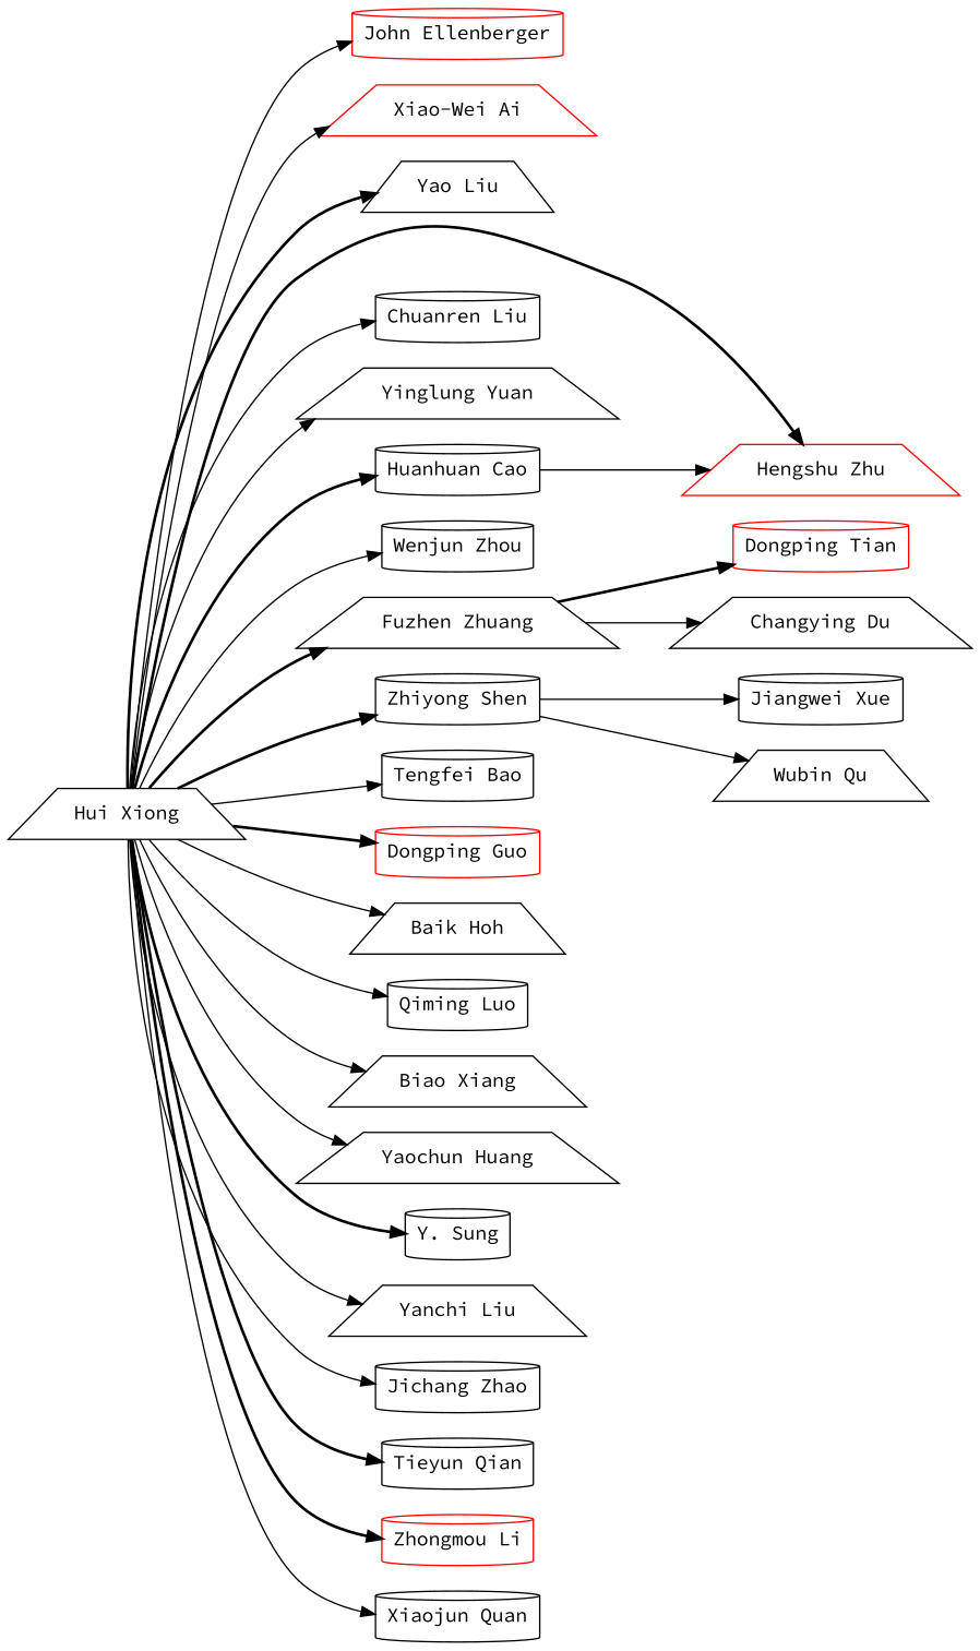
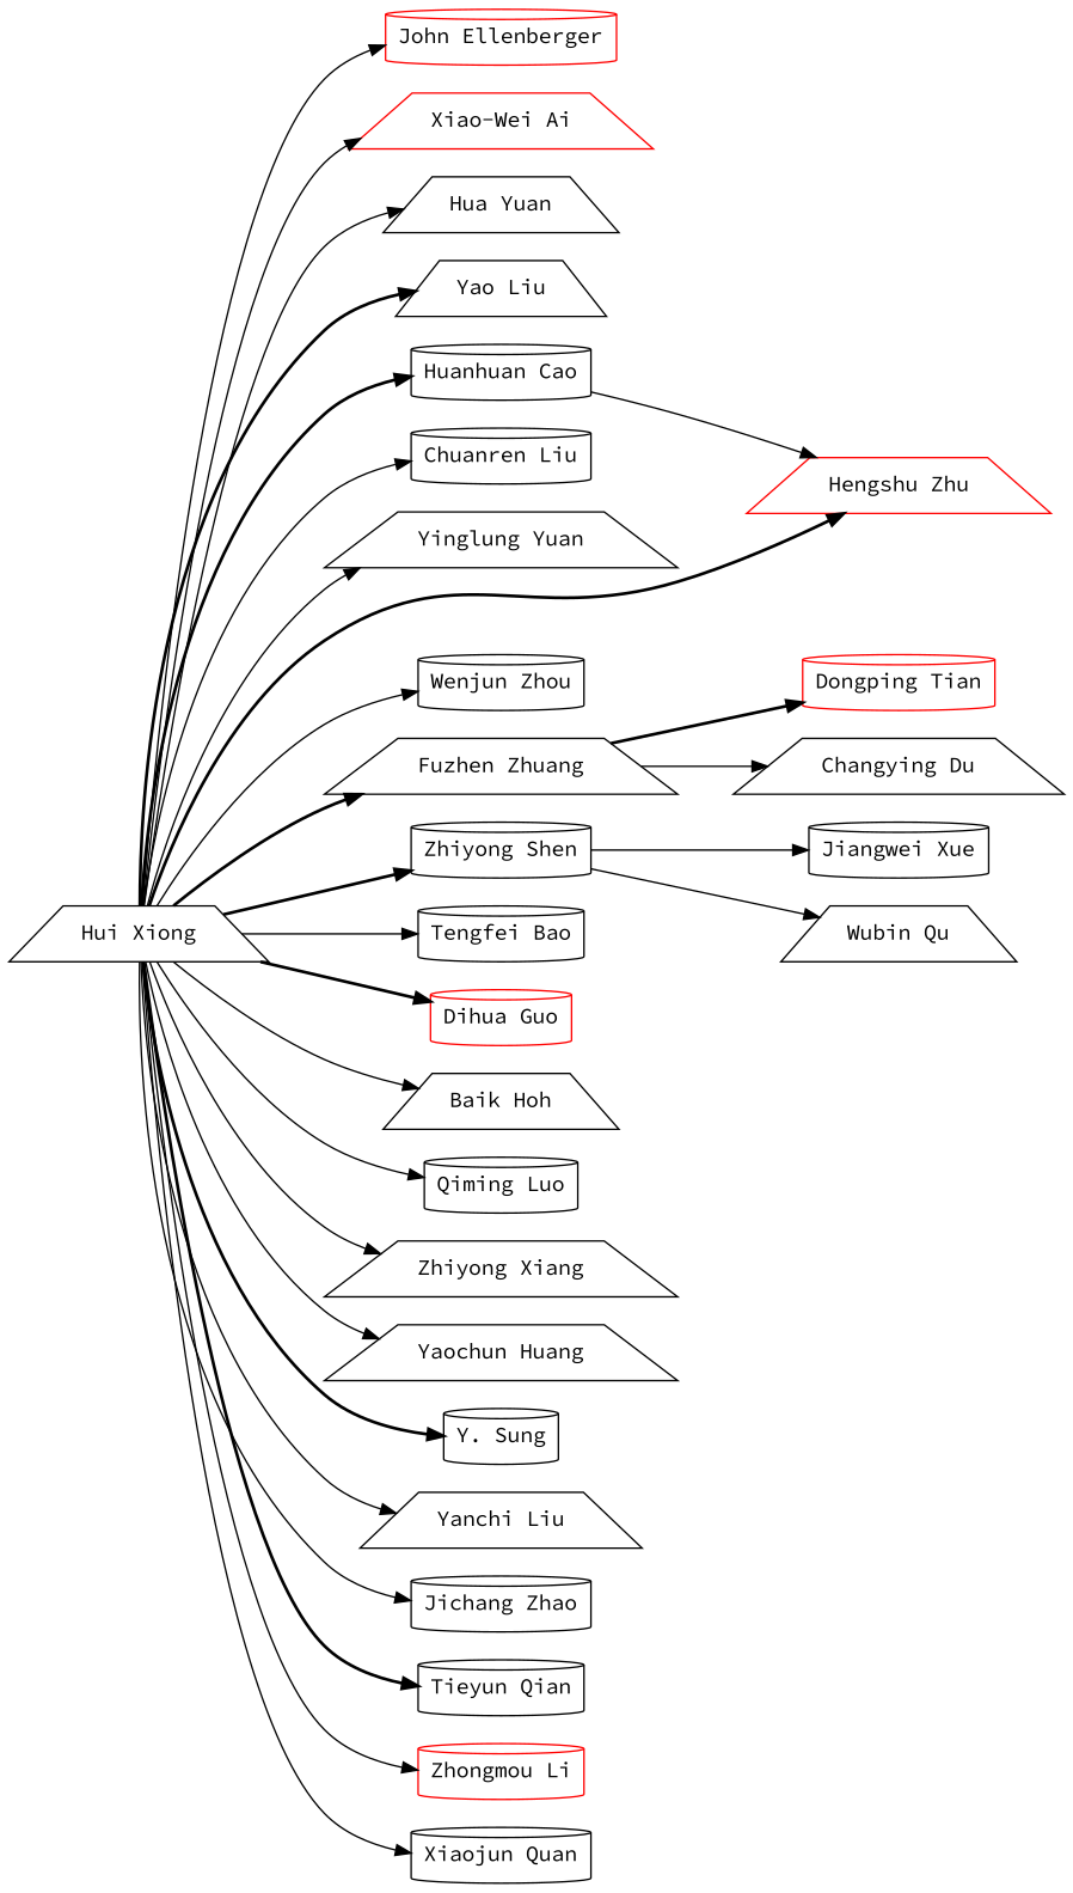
  strict digraph {
    fontname="Source Code Pro"
    rankdir=LR
    node [fontname="Source Code Pro" shape=cylinder]
    edge [fontname="Source Code Pro" style=solid]
    "John Ellenberger" [color=red]
    "Hui Xiong" [shape=trapezium]
    "Xiao-Wei Ai" [color=red shape=trapezium]
+   "Hua Yuan" [shape=trapezium]
    "Yao Liu" [shape=trapezium]
    "Hengshu Zhu" [color=red shape=trapezium]
    "Chuanren Liu"
    n8 [label="Yinglung Yuan" shape=trapezium]
    "Fuzhen Zhuang" [shape=trapezium]
    "Wenjun Zhou"
    "Huanhuan Cao"
    "Zhiyong Shen"
    "Tengfei Bao"
-   "Dihua Guo" [color=red label="Dongping Guo"]
+   "Dihua Guo" [color=red]
    "Baik Hoh" [shape=trapezium]
    "Qiming Luo"
-   "Biao Xiang" [shape=trapezium]
+   "Biao Xiang" [shape=trapezium label="Zhiyong Xiang"]
    "Yaochun Huang" [shape=trapezium]
    "Y. Sung"
    "Yanchi Liu" [shape=trapezium]
    "Jichang Zhao"
    "Tieyun Qian"
    "Zhongmou Li" [color=red]
    "Xiaojun Quan"
    "Changying Du" [shape=trapezium]
    "Dongping Tian" [color=red]
    "Wubin Qu" [shape=trapezium]
    "Jiangwei Xue"
    "Hui Xiong" -> "John Ellenberger"
    "Hui Xiong" -> "Xiao-Wei Ai"
+   "Hui Xiong" -> "Hua Yuan"
    "Hui Xiong" -> "Yao Liu" [style=bold]
    "Hui Xiong" -> "Hengshu Zhu" [style=bold]
    "Hui Xiong" -> "Chuanren Liu"
    "Hui Xiong" -> n8
    "Hui Xiong" -> "Fuzhen Zhuang" [style=bold]
    "Hui Xiong" -> "Wenjun Zhou"
    "Hui Xiong" -> "Huanhuan Cao" [style=bold]
    "Hui Xiong" -> "Zhiyong Shen" [style=bold]
    "Hui Xiong" -> "Tengfei Bao"
    "Hui Xiong" -> "Dihua Guo" [style=bold]
    "Hui Xiong" -> "Baik Hoh"
    "Hui Xiong" -> "Qiming Luo"
    "Hui Xiong" -> "Biao Xiang"
    "Hui Xiong" -> "Yaochun Huang"
    "Hui Xiong" -> "Y. Sung" [style=bold]
    "Hui Xiong" -> "Yanchi Liu"
    "Hui Xiong" -> "Jichang Zhao"
    "Hui Xiong" -> "Tieyun Qian" [style=bold]
-   "Hui Xiong" -> "Zhongmou Li" [style=bold]
+   "Hui Xiong" -> "Zhongmou Li"
    "Hui Xiong" -> "Xiaojun Quan"
    "Fuzhen Zhuang" -> "Changying Du"
    "Fuzhen Zhuang" -> "Dongping Tian" [style=bold]
    "Huanhuan Cao" -> "Hengshu Zhu"
    "Zhiyong Shen" -> "Wubin Qu"
    "Zhiyong Shen" -> "Jiangwei Xue"
  }
